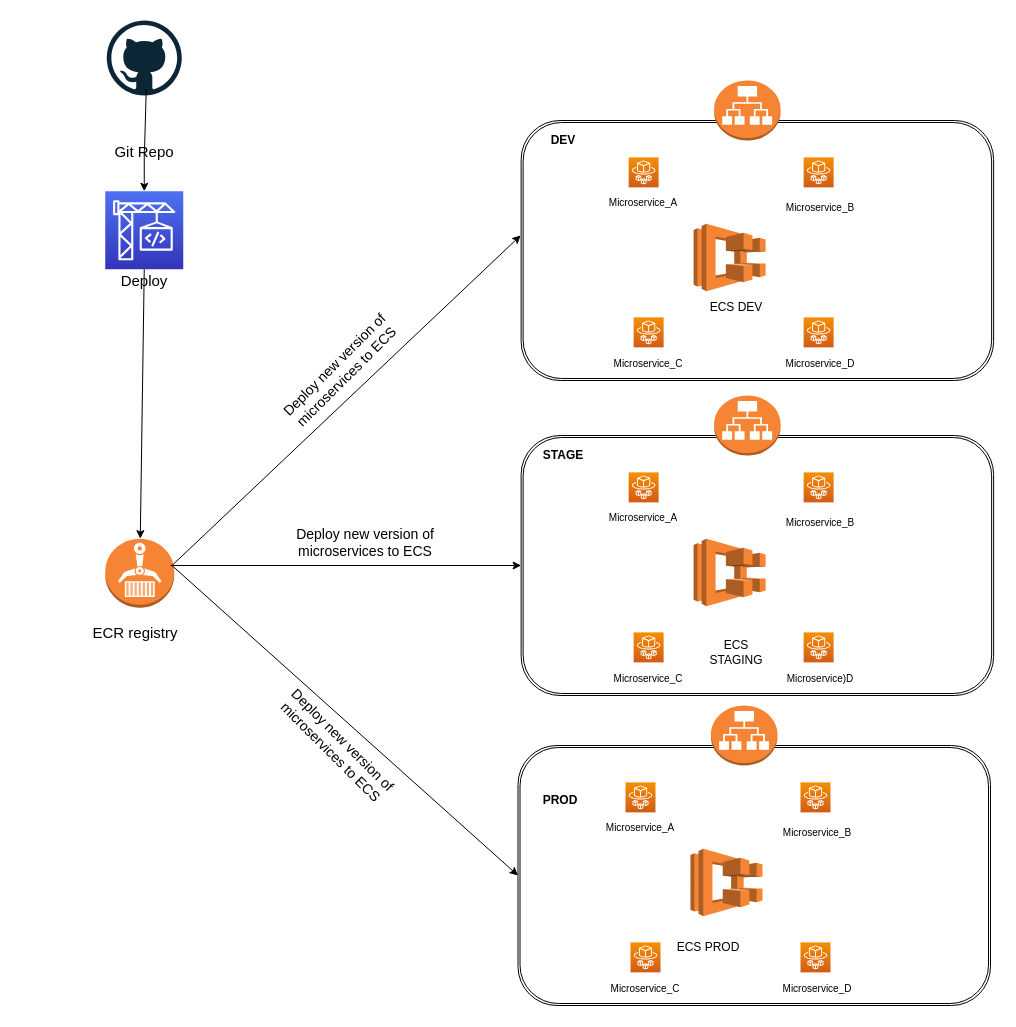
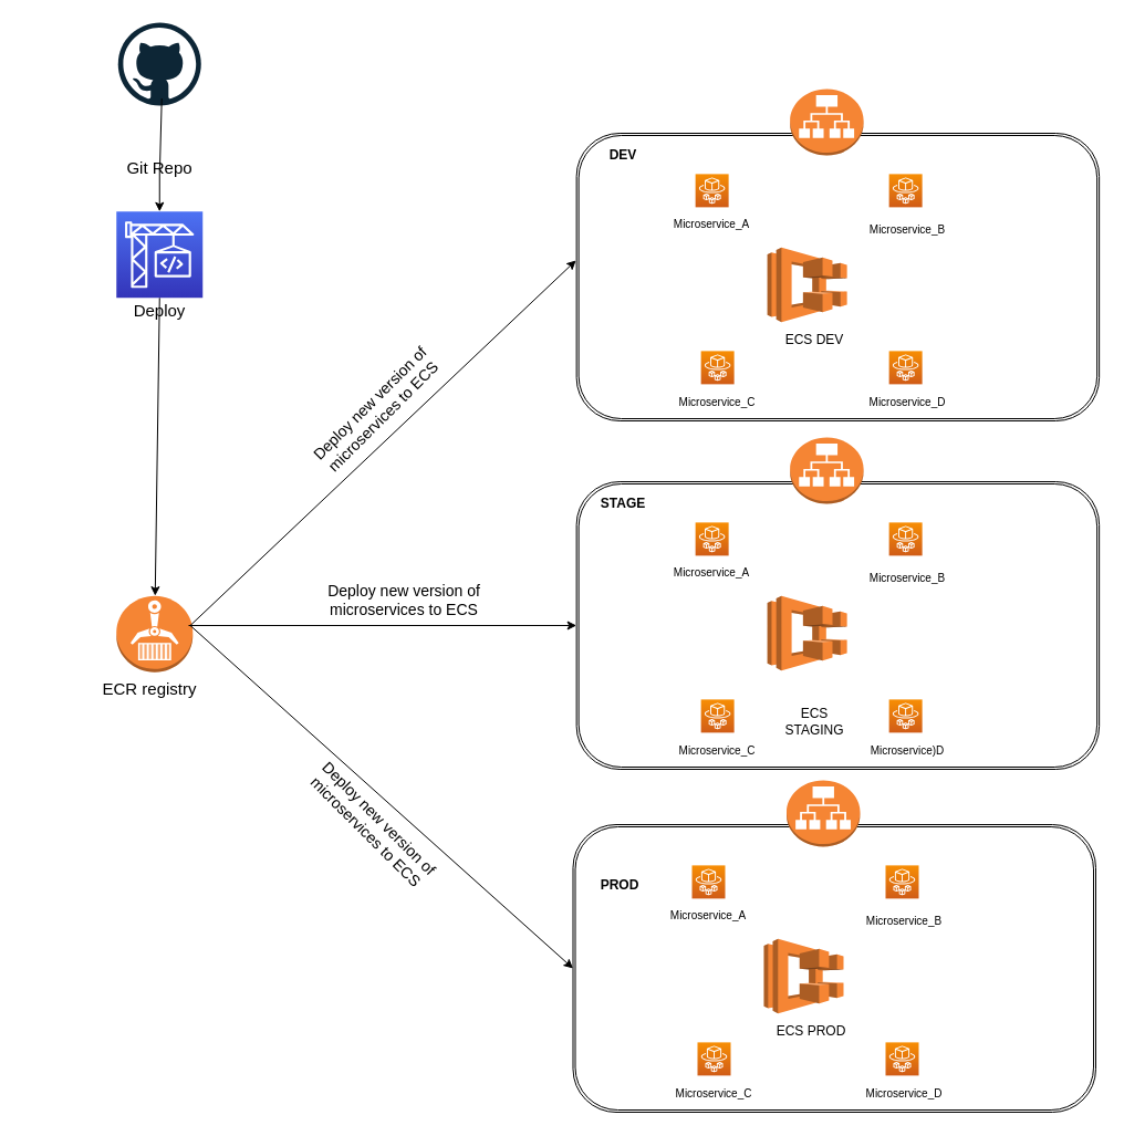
  <mxCell id="0" />
  <mxCell id="1" parent="0" />
  <mxCell id="2" value="" style="outlineConnect=0;dashed=0;verticalLabelPosition=bottom;verticalAlign=top;align=center;html=1;shape=mxgraph.aws3.ecr;fillColor=#F58534;gradientColor=none;" parent="1" vertex="1"><mxGeometry x="104.75" y="538.13" width="69" height="69" as="geometry" /></mxCell>
  <mxCell id="3" value="" style="shape=ext;double=1;rounded=1;whiteSpace=wrap;html=1;" parent="1" vertex="1"><mxGeometry x="517.5" y="745" width="472.5" height="260" as="geometry" /></mxCell>
  <mxCell id="4" value="&lt;div style=&quot;box-sizing: border-box&quot;&gt;&lt;div style=&quot;box-sizing: border-box&quot;&gt;&lt;font style=&quot;font-size: 10px&quot;&gt;Microservice_C&lt;/font&gt;&lt;/div&gt;&lt;/div&gt;" style="text;html=1;strokeColor=none;fillColor=none;align=center;verticalAlign=middle;whiteSpace=wrap;rounded=0;" parent="1" vertex="1"><mxGeometry x="585" y="982.88" width="120" height="10" as="geometry" /></mxCell>
  <mxCell id="5" value="" style="outlineConnect=0;fontColor=#232F3E;gradientColor=#F78E04;gradientDirection=north;fillColor=#D05C17;strokeColor=#ffffff;dashed=0;verticalLabelPosition=bottom;verticalAlign=top;align=center;html=1;fontSize=12;fontStyle=0;aspect=fixed;shape=mxgraph.aws4.resourceIcon;resIcon=mxgraph.aws4.fargate;" parent="1" vertex="1"><mxGeometry x="630" y="941.88" width="30" height="30" as="geometry" /></mxCell>
  <mxCell id="6" value="" style="outlineConnect=0;fontColor=#232F3E;gradientColor=#F78E04;gradientDirection=north;fillColor=#D05C17;strokeColor=#ffffff;dashed=0;verticalLabelPosition=bottom;verticalAlign=top;align=center;html=1;fontSize=12;fontStyle=0;aspect=fixed;shape=mxgraph.aws4.resourceIcon;resIcon=mxgraph.aws4.fargate;" parent="1" vertex="1"><mxGeometry x="625" y="781.88" width="30" height="30" as="geometry" /></mxCell>
  <mxCell id="7" value="&lt;div style=&quot;box-sizing: border-box&quot;&gt;&lt;font style=&quot;font-size: 10px&quot;&gt;Microservice_A&lt;/font&gt;&lt;/div&gt;" style="text;html=1;strokeColor=none;fillColor=none;align=center;verticalAlign=middle;whiteSpace=wrap;rounded=0;" parent="1" vertex="1"><mxGeometry x="590" y="821.88" width="100" height="10" as="geometry" /></mxCell>
  <mxCell id="8" value="" style="outlineConnect=0;dashed=0;verticalLabelPosition=bottom;verticalAlign=top;align=center;html=1;shape=mxgraph.aws3.ecs;fillColor=#F58534;gradientColor=none;" parent="1" vertex="1"><mxGeometry x="690" y="848.13" width="72" height="67.5" as="geometry" /></mxCell>
- <mxCell id="9" value="ECS PROD" style="text;html=1;strokeColor=none;fillColor=none;align=center;verticalAlign=middle;whiteSpace=wrap;rounded=0;" parent="1" vertex="1"><mxGeometry x="671" y="936.88" width="74" height="20" as="geometry" /></mxCell>
+ <mxCell id="9" value="ECS PROD" style="text;html=1;strokeColor=none;fillColor=none;align=center;verticalAlign=middle;whiteSpace=wrap;rounded=0;" parent="1" vertex="1"><mxGeometry x="696" y="921.88" width="74" height="20" as="geometry" /></mxCell>
  <mxCell id="10" value="" style="outlineConnect=0;fontColor=#232F3E;gradientColor=#F78E04;gradientDirection=north;fillColor=#D05C17;strokeColor=#ffffff;dashed=0;verticalLabelPosition=bottom;verticalAlign=top;align=center;html=1;fontSize=12;fontStyle=0;aspect=fixed;shape=mxgraph.aws4.resourceIcon;resIcon=mxgraph.aws4.fargate;" parent="1" vertex="1"><mxGeometry x="800" y="941.88" width="30" height="30" as="geometry" /></mxCell>
  <mxCell id="11" value="&lt;div style=&quot;box-sizing: border-box&quot;&gt;&lt;div style=&quot;box-sizing: border-box ; font-family: &amp;#34;segoe ui&amp;#34; , , &amp;#34;apple color emoji&amp;#34; , &amp;#34;segoe ui emoji&amp;#34; , sans-serif ; font-size: 10px&quot;&gt;&lt;div style=&quot;box-sizing: border-box ; font-family: &amp;#34;segoe ui&amp;#34; , , &amp;#34;apple color emoji&amp;#34; , &amp;#34;segoe ui emoji&amp;#34; , sans-serif&quot;&gt;Microservice_D&lt;br&gt;&lt;/div&gt;&lt;/div&gt;&lt;/div&gt;" style="text;html=1;strokeColor=none;fillColor=none;align=center;verticalAlign=middle;whiteSpace=wrap;rounded=0;" parent="1" vertex="1"><mxGeometry x="762" y="982.88" width="110" height="10" as="geometry" /></mxCell>
  <mxCell id="12" value="" style="outlineConnect=0;fontColor=#232F3E;gradientColor=#F78E04;gradientDirection=north;fillColor=#D05C17;strokeColor=#ffffff;dashed=0;verticalLabelPosition=bottom;verticalAlign=top;align=center;html=1;fontSize=12;fontStyle=0;aspect=fixed;shape=mxgraph.aws4.resourceIcon;resIcon=mxgraph.aws4.fargate;" parent="1" vertex="1"><mxGeometry x="800" y="781.88" width="30" height="30" as="geometry" /></mxCell>
  <mxCell id="13" value="&lt;div style=&quot;box-sizing: border-box&quot;&gt;&lt;div style=&quot;box-sizing: border-box ; font-family: &amp;#34;segoe ui&amp;#34; , , &amp;#34;apple color emoji&amp;#34; , &amp;#34;segoe ui emoji&amp;#34; , sans-serif ; font-size: 10px&quot;&gt;Microservice_B&lt;/div&gt;&lt;/div&gt;" style="text;html=1;strokeColor=none;fillColor=none;align=center;verticalAlign=middle;whiteSpace=wrap;rounded=0;" parent="1" vertex="1"><mxGeometry x="762" y="821.88" width="110" height="20" as="geometry" /></mxCell>
- <mxCell id="14" value="ECR registry" style="text;html=1;strokeColor=none;fillColor=none;align=center;verticalAlign=middle;whiteSpace=wrap;rounded=0;fontSize=15;" parent="1" vertex="1"><mxGeometry x="20" y="621.88" width="230" height="20" as="geometry" /></mxCell>
+ <mxCell id="14" value="ECR registry" style="text;html=1;strokeColor=none;fillColor=none;align=center;verticalAlign=middle;whiteSpace=wrap;rounded=0;fontSize=15;" parent="1" vertex="1"><mxGeometry x="20" y="611.88" width="230" height="20" as="geometry" /></mxCell>
  <mxCell id="15" value="" style="outlineConnect=0;dashed=0;verticalLabelPosition=bottom;verticalAlign=top;align=center;html=1;shape=mxgraph.aws3.application_load_balancer;fillColor=#F58534;gradientColor=none;" parent="1" vertex="1"><mxGeometry x="710.5" y="705" width="66.5" height="60" as="geometry" /></mxCell>
  <mxCell id="16" value="" style="dashed=0;outlineConnect=0;html=1;align=center;labelPosition=center;verticalLabelPosition=bottom;verticalAlign=top;shape=mxgraph.weblogos.github" parent="1" vertex="1"><mxGeometry x="106.25" y="20" width="75" height="75" as="geometry" /></mxCell>
  <mxCell id="17" value="&lt;b&gt;PROD&lt;/b&gt;" style="text;html=1;strokeColor=none;fillColor=none;align=center;verticalAlign=middle;whiteSpace=wrap;rounded=0;" parent="1" vertex="1"><mxGeometry x="530" y="790" width="60" height="20" as="geometry" /></mxCell>
  <mxCell id="18" value="" style="shape=ext;double=1;rounded=1;whiteSpace=wrap;html=1;" parent="1" vertex="1"><mxGeometry x="520.63" y="435" width="472.5" height="260" as="geometry" /></mxCell>
  <mxCell id="19" value="&lt;div style=&quot;box-sizing: border-box&quot;&gt;&lt;div style=&quot;box-sizing: border-box&quot;&gt;&lt;font style=&quot;font-size: 10px&quot;&gt;Microservice_C&lt;/font&gt;&lt;/div&gt;&lt;/div&gt;" style="text;html=1;strokeColor=none;fillColor=none;align=center;verticalAlign=middle;whiteSpace=wrap;rounded=0;" parent="1" vertex="1"><mxGeometry x="588.13" y="672.88" width="120" height="10" as="geometry" /></mxCell>
  <mxCell id="20" value="" style="outlineConnect=0;fontColor=#232F3E;gradientColor=#F78E04;gradientDirection=north;fillColor=#D05C17;strokeColor=#ffffff;dashed=0;verticalLabelPosition=bottom;verticalAlign=top;align=center;html=1;fontSize=12;fontStyle=0;aspect=fixed;shape=mxgraph.aws4.resourceIcon;resIcon=mxgraph.aws4.fargate;" parent="1" vertex="1"><mxGeometry x="633.13" y="631.88" width="30" height="30" as="geometry" /></mxCell>
  <mxCell id="21" value="" style="outlineConnect=0;fontColor=#232F3E;gradientColor=#F78E04;gradientDirection=north;fillColor=#D05C17;strokeColor=#ffffff;dashed=0;verticalLabelPosition=bottom;verticalAlign=top;align=center;html=1;fontSize=12;fontStyle=0;aspect=fixed;shape=mxgraph.aws4.resourceIcon;resIcon=mxgraph.aws4.fargate;" parent="1" vertex="1"><mxGeometry x="628.13" y="471.88" width="30" height="30" as="geometry" /></mxCell>
  <mxCell id="22" value="&lt;div style=&quot;box-sizing: border-box&quot;&gt;&lt;font style=&quot;font-size: 10px&quot;&gt;Microservice_A&lt;/font&gt;&lt;/div&gt;" style="text;html=1;strokeColor=none;fillColor=none;align=center;verticalAlign=middle;whiteSpace=wrap;rounded=0;" parent="1" vertex="1"><mxGeometry x="593.13" y="511.88" width="100" height="10" as="geometry" /></mxCell>
  <mxCell id="23" value="" style="outlineConnect=0;dashed=0;verticalLabelPosition=bottom;verticalAlign=top;align=center;html=1;shape=mxgraph.aws3.ecs;fillColor=#F58534;gradientColor=none;" parent="1" vertex="1"><mxGeometry x="693.13" y="538.13" width="72" height="67.5" as="geometry" /></mxCell>
  <mxCell id="24" value="ECS STAGING" style="text;html=1;strokeColor=none;fillColor=none;align=center;verticalAlign=middle;whiteSpace=wrap;rounded=0;" parent="1" vertex="1"><mxGeometry x="699.13" y="641.88" width="74" height="20" as="geometry" /></mxCell>
  <mxCell id="25" value="" style="outlineConnect=0;fontColor=#232F3E;gradientColor=#F78E04;gradientDirection=north;fillColor=#D05C17;strokeColor=#ffffff;dashed=0;verticalLabelPosition=bottom;verticalAlign=top;align=center;html=1;fontSize=12;fontStyle=0;aspect=fixed;shape=mxgraph.aws4.resourceIcon;resIcon=mxgraph.aws4.fargate;" parent="1" vertex="1"><mxGeometry x="803.13" y="631.88" width="30" height="30" as="geometry" /></mxCell>
  <mxCell id="26" value="&lt;div style=&quot;box-sizing: border-box&quot;&gt;&lt;div style=&quot;box-sizing: border-box ; font-family: &amp;#34;segoe ui&amp;#34; , , &amp;#34;apple color emoji&amp;#34; , &amp;#34;segoe ui emoji&amp;#34; , sans-serif ; font-size: 10px&quot;&gt;&lt;div style=&quot;box-sizing: border-box ; font-family: &amp;#34;segoe ui&amp;#34; , , &amp;#34;apple color emoji&amp;#34; , &amp;#34;segoe ui emoji&amp;#34; , sans-serif&quot;&gt;Microservice)D&lt;br&gt;&lt;/div&gt;&lt;/div&gt;&lt;/div&gt;" style="text;html=1;strokeColor=none;fillColor=none;align=center;verticalAlign=middle;whiteSpace=wrap;rounded=0;" parent="1" vertex="1"><mxGeometry x="765.13" y="672.88" width="110" height="10" as="geometry" /></mxCell>
  <mxCell id="27" value="" style="outlineConnect=0;fontColor=#232F3E;gradientColor=#F78E04;gradientDirection=north;fillColor=#D05C17;strokeColor=#ffffff;dashed=0;verticalLabelPosition=bottom;verticalAlign=top;align=center;html=1;fontSize=12;fontStyle=0;aspect=fixed;shape=mxgraph.aws4.resourceIcon;resIcon=mxgraph.aws4.fargate;" parent="1" vertex="1"><mxGeometry x="803.13" y="471.88" width="30" height="30" as="geometry" /></mxCell>
  <mxCell id="28" value="&lt;div style=&quot;box-sizing: border-box&quot;&gt;&lt;div style=&quot;box-sizing: border-box ; font-family: &amp;#34;segoe ui&amp;#34; , , &amp;#34;apple color emoji&amp;#34; , &amp;#34;segoe ui emoji&amp;#34; , sans-serif ; font-size: 10px&quot;&gt;Microservice_B&lt;/div&gt;&lt;/div&gt;" style="text;html=1;strokeColor=none;fillColor=none;align=center;verticalAlign=middle;whiteSpace=wrap;rounded=0;" parent="1" vertex="1"><mxGeometry x="765.13" y="511.88" width="110" height="20" as="geometry" /></mxCell>
  <mxCell id="29" value="" style="outlineConnect=0;dashed=0;verticalLabelPosition=bottom;verticalAlign=top;align=center;html=1;shape=mxgraph.aws3.application_load_balancer;fillColor=#F58534;gradientColor=none;" parent="1" vertex="1"><mxGeometry x="713.63" y="395" width="66.5" height="60" as="geometry" /></mxCell>
  <mxCell id="30" value="&lt;b&gt;STAGE&lt;/b&gt;" style="text;html=1;strokeColor=none;fillColor=none;align=center;verticalAlign=middle;whiteSpace=wrap;rounded=0;" parent="1" vertex="1"><mxGeometry x="533.13" y="445" width="60" height="20" as="geometry" /></mxCell>
  <mxCell id="31" value="" style="shape=ext;double=1;rounded=1;whiteSpace=wrap;html=1;" parent="1" vertex="1"><mxGeometry x="520.63" y="120" width="472.5" height="260" as="geometry" /></mxCell>
  <mxCell id="32" value="&lt;div style=&quot;box-sizing: border-box&quot;&gt;&lt;div style=&quot;box-sizing: border-box&quot;&gt;&lt;font style=&quot;font-size: 10px&quot;&gt;Microservice_C&lt;/font&gt;&lt;/div&gt;&lt;/div&gt;" style="text;html=1;strokeColor=none;fillColor=none;align=center;verticalAlign=middle;whiteSpace=wrap;rounded=0;" parent="1" vertex="1"><mxGeometry x="588.13" y="357.88" width="120" height="10" as="geometry" /></mxCell>
  <mxCell id="33" value="" style="outlineConnect=0;fontColor=#232F3E;gradientColor=#F78E04;gradientDirection=north;fillColor=#D05C17;strokeColor=#ffffff;dashed=0;verticalLabelPosition=bottom;verticalAlign=top;align=center;html=1;fontSize=12;fontStyle=0;aspect=fixed;shape=mxgraph.aws4.resourceIcon;resIcon=mxgraph.aws4.fargate;" parent="1" vertex="1"><mxGeometry x="633.13" y="316.88" width="30" height="30" as="geometry" /></mxCell>
  <mxCell id="34" value="" style="outlineConnect=0;fontColor=#232F3E;gradientColor=#F78E04;gradientDirection=north;fillColor=#D05C17;strokeColor=#ffffff;dashed=0;verticalLabelPosition=bottom;verticalAlign=top;align=center;html=1;fontSize=12;fontStyle=0;aspect=fixed;shape=mxgraph.aws4.resourceIcon;resIcon=mxgraph.aws4.fargate;" parent="1" vertex="1"><mxGeometry x="628.13" y="156.88" width="30" height="30" as="geometry" /></mxCell>
  <mxCell id="35" value="&lt;div style=&quot;box-sizing: border-box&quot;&gt;&lt;font style=&quot;font-size: 10px&quot;&gt;Microservice_A&lt;/font&gt;&lt;/div&gt;" style="text;html=1;strokeColor=none;fillColor=none;align=center;verticalAlign=middle;whiteSpace=wrap;rounded=0;" parent="1" vertex="1"><mxGeometry x="593.13" y="196.88" width="100" height="10" as="geometry" /></mxCell>
  <mxCell id="36" value="" style="outlineConnect=0;dashed=0;verticalLabelPosition=bottom;verticalAlign=top;align=center;html=1;shape=mxgraph.aws3.ecs;fillColor=#F58534;gradientColor=none;" parent="1" vertex="1"><mxGeometry x="693.13" y="223.13" width="72" height="67.5" as="geometry" /></mxCell>
  <mxCell id="37" value="ECS DEV" style="text;html=1;strokeColor=none;fillColor=none;align=center;verticalAlign=middle;whiteSpace=wrap;rounded=0;" parent="1" vertex="1"><mxGeometry x="699.13" y="296.88" width="74" height="20" as="geometry" /></mxCell>
  <mxCell id="38" value="" style="outlineConnect=0;fontColor=#232F3E;gradientColor=#F78E04;gradientDirection=north;fillColor=#D05C17;strokeColor=#ffffff;dashed=0;verticalLabelPosition=bottom;verticalAlign=top;align=center;html=1;fontSize=12;fontStyle=0;aspect=fixed;shape=mxgraph.aws4.resourceIcon;resIcon=mxgraph.aws4.fargate;" parent="1" vertex="1"><mxGeometry x="803.13" y="316.88" width="30" height="30" as="geometry" /></mxCell>
  <mxCell id="39" value="&lt;div style=&quot;box-sizing: border-box&quot;&gt;&lt;div style=&quot;box-sizing: border-box ; font-family: &amp;#34;segoe ui&amp;#34; , , &amp;#34;apple color emoji&amp;#34; , &amp;#34;segoe ui emoji&amp;#34; , sans-serif ; font-size: 10px&quot;&gt;&lt;div style=&quot;box-sizing: border-box ; font-family: &amp;#34;segoe ui&amp;#34; , , &amp;#34;apple color emoji&amp;#34; , &amp;#34;segoe ui emoji&amp;#34; , sans-serif&quot;&gt;Microservice_D&lt;br&gt;&lt;/div&gt;&lt;/div&gt;&lt;/div&gt;" style="text;html=1;strokeColor=none;fillColor=none;align=center;verticalAlign=middle;whiteSpace=wrap;rounded=0;" parent="1" vertex="1"><mxGeometry x="765.13" y="357.88" width="110" height="10" as="geometry" /></mxCell>
  <mxCell id="40" value="" style="outlineConnect=0;fontColor=#232F3E;gradientColor=#F78E04;gradientDirection=north;fillColor=#D05C17;strokeColor=#ffffff;dashed=0;verticalLabelPosition=bottom;verticalAlign=top;align=center;html=1;fontSize=12;fontStyle=0;aspect=fixed;shape=mxgraph.aws4.resourceIcon;resIcon=mxgraph.aws4.fargate;" parent="1" vertex="1"><mxGeometry x="803.13" y="156.88" width="30" height="30" as="geometry" /></mxCell>
  <mxCell id="41" value="&lt;div style=&quot;box-sizing: border-box&quot;&gt;&lt;div style=&quot;box-sizing: border-box ; font-family: &amp;#34;segoe ui&amp;#34; , , &amp;#34;apple color emoji&amp;#34; , &amp;#34;segoe ui emoji&amp;#34; , sans-serif ; font-size: 10px&quot;&gt;Microservice_B&lt;/div&gt;&lt;/div&gt;" style="text;html=1;strokeColor=none;fillColor=none;align=center;verticalAlign=middle;whiteSpace=wrap;rounded=0;" parent="1" vertex="1"><mxGeometry x="765.13" y="196.88" width="110" height="20" as="geometry" /></mxCell>
  <mxCell id="42" value="" style="outlineConnect=0;dashed=0;verticalLabelPosition=bottom;verticalAlign=top;align=center;html=1;shape=mxgraph.aws3.application_load_balancer;fillColor=#F58534;gradientColor=none;" parent="1" vertex="1"><mxGeometry x="713.63" y="80" width="66.5" height="60" as="geometry" /></mxCell>
  <mxCell id="43" value="&lt;b&gt;DEV&lt;/b&gt;" style="text;html=1;strokeColor=none;fillColor=none;align=center;verticalAlign=middle;whiteSpace=wrap;rounded=0;" parent="1" vertex="1"><mxGeometry x="533.13" y="130" width="60" height="20" as="geometry" /></mxCell>
  <mxCell id="44" value="" style="endArrow=classic;html=1;exitX=0.5;exitY=0;exitDx=0;exitDy=0;" parent="1" source="46" target="2" edge="1"><mxGeometry width="50" height="50" relative="1" as="geometry"><mxPoint x="137" y="315" as="sourcePoint" /><mxPoint x="350" y="205" as="targetPoint" /></mxGeometry></mxCell>
  <mxCell id="45" value="" style="outlineConnect=0;fontColor=#232F3E;gradientColor=#4D72F3;gradientDirection=north;fillColor=#3334B9;strokeColor=#ffffff;dashed=0;verticalLabelPosition=bottom;verticalAlign=top;align=center;html=1;fontSize=12;fontStyle=0;aspect=fixed;shape=mxgraph.aws4.resourceIcon;resIcon=mxgraph.aws4.codebuild;" parent="1" vertex="1"><mxGeometry x="104.75" y="190.75" width="78" height="78" as="geometry" /></mxCell>
  <mxCell id="46" value="Deploy" style="text;html=1;strokeColor=none;fillColor=none;align=center;verticalAlign=middle;whiteSpace=wrap;rounded=0;fontSize=15;" parent="1" vertex="1"><mxGeometry x="128.75" y="268.75" width="30" height="21.88" as="geometry" /></mxCell>
  <mxCell id="47" value="" style="endArrow=classic;html=1;exitX=1;exitY=0.5;exitDx=0;exitDy=0;exitPerimeter=0;entryX=0;entryY=0.5;entryDx=0;entryDy=0;" parent="1" target="3" edge="1"><mxGeometry width="50" height="50" relative="1" as="geometry"><mxPoint x="171.5" y="565" as="sourcePoint" /><mxPoint x="380" y="715" as="targetPoint" /></mxGeometry></mxCell>
  <mxCell id="48" value="" style="endArrow=classic;html=1;entryX=0;entryY=0.5;entryDx=0;entryDy=0;" parent="1" target="18" edge="1"><mxGeometry width="50" height="50" relative="1" as="geometry"><mxPoint x="170" y="565" as="sourcePoint" /><mxPoint x="520" y="545" as="targetPoint" /></mxGeometry></mxCell>
  <mxCell id="49" value="" style="endArrow=classic;html=1;exitX=1;exitY=0.5;exitDx=0;exitDy=0;exitPerimeter=0;entryX=-0.001;entryY=0.442;entryDx=0;entryDy=0;entryPerimeter=0;" parent="1" target="31" edge="1"><mxGeometry width="50" height="50" relative="1" as="geometry"><mxPoint x="171.5" y="565" as="sourcePoint" /><mxPoint x="350" y="315" as="targetPoint" /></mxGeometry></mxCell>
  <mxCell id="50" value="&lt;font style=&quot;font-size: 14px&quot;&gt;Deploy new version of microservices to ECS&lt;/font&gt;" style="text;html=1;strokeColor=none;fillColor=none;align=center;verticalAlign=middle;whiteSpace=wrap;rounded=0;" parent="1" vertex="1"><mxGeometry x="295" y="531.88" width="140" height="20" as="geometry" /></mxCell>
  <mxCell id="51" value="&lt;font style=&quot;font-size: 14px&quot;&gt;Deploy new version of microservices to ECS&lt;/font&gt;" style="text;html=1;strokeColor=none;fillColor=none;align=center;verticalAlign=middle;whiteSpace=wrap;rounded=0;rotation=45;" parent="1" vertex="1"><mxGeometry x="266.5" y="735" width="140" height="20" as="geometry" /></mxCell>
  <mxCell id="52" value="&lt;font style=&quot;font-size: 14px&quot;&gt;Deploy new version of microservices to ECS&lt;/font&gt;" style="text;html=1;strokeColor=none;fillColor=none;align=center;verticalAlign=middle;whiteSpace=wrap;rounded=0;rotation=-45;" parent="1" vertex="1"><mxGeometry x="270" y="360" width="140" height="20" as="geometry" /></mxCell>
  <mxCell id="53" value="" style="endArrow=classic;html=1;exitX=0.5;exitY=0;exitDx=0;exitDy=0;startArrow=none;" edge="1" parent="1" source="54" target="45"><mxGeometry width="50" height="50" relative="1" as="geometry"><mxPoint x="145.74" y="88.5" as="sourcePoint" /><mxPoint x="141.751" y="357.88" as="targetPoint" /></mxGeometry></mxCell>
  <mxCell id="54" value="&lt;font style=&quot;font-size: 15px&quot;&gt;Git Repo&lt;br&gt;&lt;br&gt;&lt;/font&gt;" style="text;html=1;strokeColor=none;fillColor=none;align=center;verticalAlign=middle;whiteSpace=wrap;rounded=0;fontSize=12;" parent="1" vertex="1"><mxGeometry x="92" y="150" width="103.5" height="20" as="geometry" /></mxCell>
  <mxCell id="55" value="" style="endArrow=none;html=1;exitX=0.5;exitY=0;exitDx=0;exitDy=0;" edge="1" parent="1" target="54"><mxGeometry width="50" height="50" relative="1" as="geometry"><mxPoint x="145.74" y="88.5" as="sourcePoint" /><mxPoint x="144.299" y="190.75" as="targetPoint" /></mxGeometry></mxCell>
